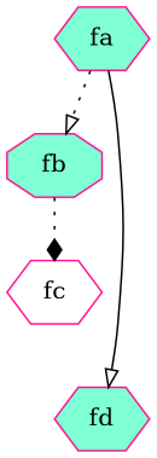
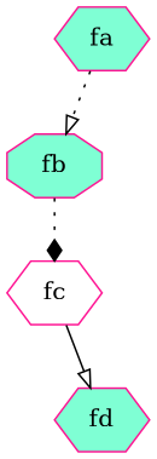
  digraph {
    node [color=deeppink fillcolor=aquamarine shape=hexagon style=filled]
    edge [arrowhead=onormal style=dotted]
    n1 [label=fa]
    n2 [label=fb shape=octagon]
    n3 [fillcolor=white label=fc]
    n4 [label=fd]
    n1 -> n2
    n2 -> n3 [arrowhead=diamond]
-   n1 -> n4 [style=solid]
+   n3 -> n4 [style=solid]
  }
